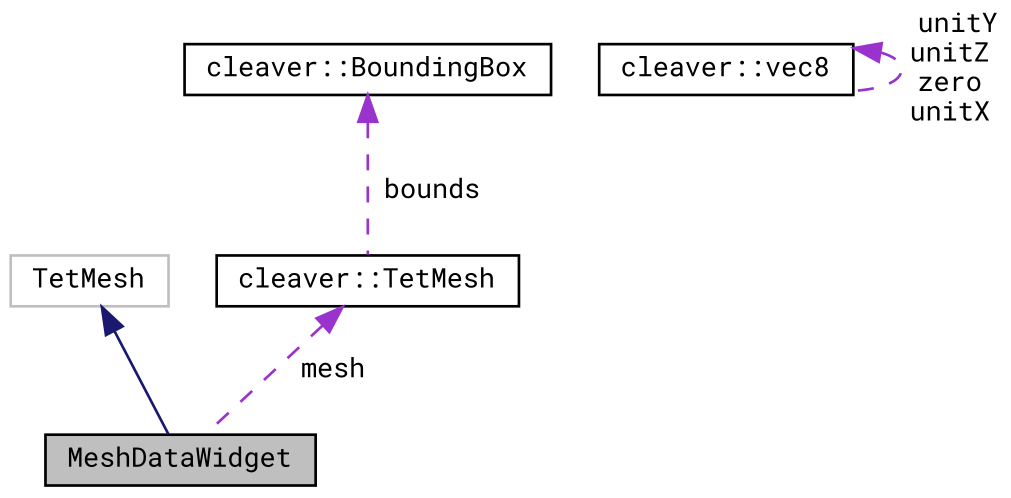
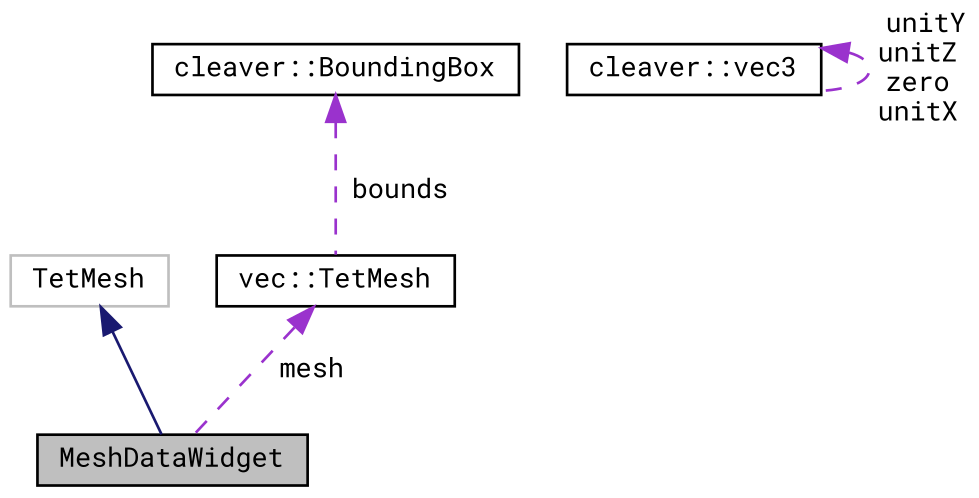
  digraph {
    fontname="Roboto Mono"
    node [color=black fillcolor=white fontname="Roboto Mono" fontsize=10 shape=record style=filled]
    edge [color=darkorchid3 dir=back fontname="Roboto Mono" fontsize=10 labelfontname=Helvetica labelfontsize=10 style=dashed]
    n1 [fillcolor=grey75 fontcolor=black height=0.2 label=MeshDataWidget width=0.4]
    n2 [color=grey75 height=0.2 label=TetMesh width=0.4]
-   n3 [height=0.2 label="cleaver::TetMesh" width=0.4]
+   n3 [height=0.2 label="vec::TetMesh" width=0.4]
    n4 [height=0.2 label="cleaver::BoundingBox" width=0.4]
-   n5 [height=0.2 label="cleaver::vec8" width=0.4]
+   n5 [height=0.2 label="cleaver::vec3" width=0.4]
    n2 -> n1 [color=midnightblue style=solid]
    n3 -> n1 [label=" mesh"]
    n4 -> n3 [label=" bounds"]
    n5 -> n5 [label=" unitY\nunitZ\nzero\nunitX"]
  }
